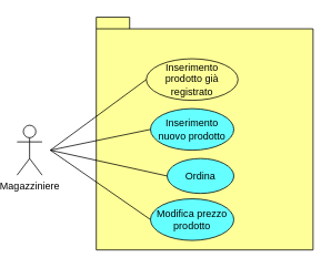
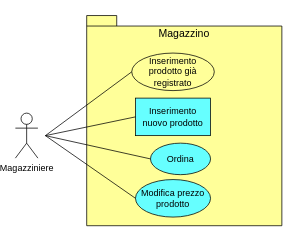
  <mxCell id="0" />
  <mxCell id="1" parent="0" />
  <mxCell id="2" value="Magazziniere" style="shape=umlActor;verticalLabelPosition=bottom;verticalAlign=top;html=1;" parent="1" vertex="1"><mxGeometry x="20" y="150" width="30" height="60" as="geometry" /></mxCell>
  <mxCell id="3" value="" style="shape=folder;fontStyle=1;spacingTop=10;tabWidth=40;tabHeight=14;tabPosition=left;html=1;fillColor=#FFFF99;" parent="1" vertex="1"><mxGeometry x="115" y="20" width="260" height="280" as="geometry" /></mxCell>
+ <mxCell id="4" value="Magazzino" style="text;align=center;fontStyle=0;verticalAlign=middle;spacingLeft=3;spacingRight=3;strokeColor=none;rotatable=0;points=[[0,0.5],[1,0.5]];portConstraint=eastwest;fontSize=14;" parent="1" vertex="1"><mxGeometry x="205" y="30" width="80" height="26" as="geometry" /></mxCell>
  <mxCell id="5" value="Inserimento prodotto già registrato" style="ellipse;whiteSpace=wrap;html=1;fillColor=#ffff99;" parent="1" vertex="1"><mxGeometry x="175" y="70" width="110" height="50" as="geometry" /></mxCell>
- <mxCell id="6" value="Inserimento nuovo prodotto" style="ellipse;whiteSpace=wrap;html=1;fillColor=#66FFFF;" parent="1" vertex="1"><mxGeometry x="180" y="130" width="100" height="50" as="geometry" /></mxCell>
+ <mxCell id="6" value="Inserimento nuovo prodotto" style="whiteSpace=wrap;html=1;fillColor=#66FFFF;rounded=0;" parent="1" vertex="1"><mxGeometry x="180" y="130" width="100" height="50" as="geometry" /></mxCell>
  <mxCell id="7" value="Modifica prezzo prodotto" style="ellipse;whiteSpace=wrap;html=1;fillColor=#66FFFF;" parent="1" vertex="1"><mxGeometry x="180" y="238.5" width="100" height="50" as="geometry" /></mxCell>
  <mxCell id="8" value="Ordina" style="ellipse;whiteSpace=wrap;html=1;fillColor=#66FFFF;" parent="1" vertex="1"><mxGeometry x="200" y="190" width="80" height="42" as="geometry" /></mxCell>
  <mxCell id="9" value="" style="endArrow=none;html=1;entryX=0;entryY=0.5;entryDx=0;entryDy=0;" parent="1" target="5" edge="1"><mxGeometry width="50" height="50" relative="1" as="geometry"><mxPoint x="60" y="180" as="sourcePoint" /><mxPoint x="190" y="50" as="targetPoint" /></mxGeometry></mxCell>
  <mxCell id="10" value="" style="endArrow=none;html=1;entryX=0;entryY=0.5;entryDx=0;entryDy=0;" parent="1" target="6" edge="1"><mxGeometry width="50" height="50" relative="1" as="geometry"><mxPoint x="60" y="180" as="sourcePoint" /><mxPoint x="185" y="105" as="targetPoint" /></mxGeometry></mxCell>
  <mxCell id="11" value="" style="endArrow=none;html=1;entryX=0;entryY=0.5;entryDx=0;entryDy=0;" parent="1" target="8" edge="1"><mxGeometry width="50" height="50" relative="1" as="geometry"><mxPoint x="60" y="180" as="sourcePoint" /><mxPoint x="190" y="165" as="targetPoint" /></mxGeometry></mxCell>
  <mxCell id="12" value="" style="endArrow=none;html=1;entryX=0;entryY=0.5;entryDx=0;entryDy=0;" parent="1" target="7" edge="1"><mxGeometry width="50" height="50" relative="1" as="geometry"><mxPoint x="60" y="180" as="sourcePoint" /><mxPoint x="200" y="221" as="targetPoint" /></mxGeometry></mxCell>
